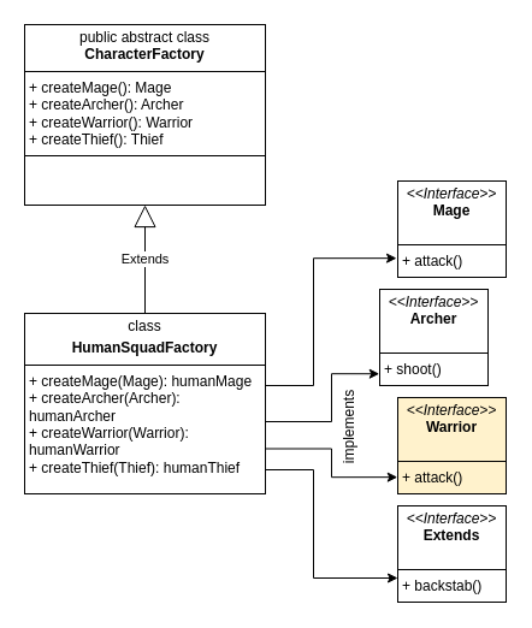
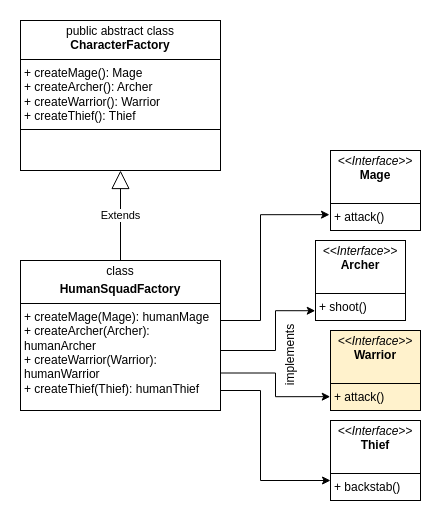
  <mxCell id="0" />
  <mxCell id="1" parent="0" />
  <mxCell id="2" value="&lt;p style=&quot;margin:0px;margin-top:4px;text-align:center;&quot;&gt;public abstract class&lt;br&gt;&lt;b&gt;CharacterFactory&lt;/b&gt;&lt;br&gt;&lt;/p&gt;&lt;hr size=&quot;1&quot; style=&quot;border-style:solid;&quot;&gt;&lt;p style=&quot;margin:0px;margin-left:4px;&quot;&gt;+ createMage(): Mage&lt;br&gt;&lt;/p&gt;&lt;p style=&quot;margin:0px;margin-left:4px;&quot;&gt;+ createArcher(): Archer&lt;br&gt;&lt;/p&gt;&lt;p style=&quot;margin:0px;margin-left:4px;&quot;&gt;+ createWarrior(): Warrior&lt;br&gt;&lt;/p&gt;&lt;p style=&quot;margin:0px;margin-left:4px;&quot;&gt;+ createThief(): Thief&lt;/p&gt;&lt;hr size=&quot;1&quot; style=&quot;border-style:solid;&quot;&gt;&lt;p style=&quot;margin:0px;margin-left:4px;&quot;&gt;&lt;br&gt;&lt;/p&gt;" style="verticalAlign=top;align=left;overflow=fill;html=1;whiteSpace=wrap;" vertex="1" parent="1"><mxGeometry x="20" y="20" width="200" height="150" as="geometry" /></mxCell>
  <mxCell id="3" value="&lt;p style=&quot;margin:0px;margin-top:4px;text-align:center;&quot;&gt;&lt;i&gt;&amp;lt;&amp;lt;Interface&amp;gt;&amp;gt;&lt;/i&gt;&lt;br&gt;&lt;b&gt;Mage&lt;/b&gt;&lt;/p&gt;&lt;p style=&quot;margin:0px;margin-left:4px;&quot;&gt;&lt;br&gt;&lt;/p&gt;&lt;hr size=&quot;1&quot; style=&quot;border-style:solid;&quot;&gt;&lt;p style=&quot;margin:0px;margin-left:4px;&quot;&gt;+ attack()&lt;br&gt;&lt;br&gt;&lt;/p&gt;" style="verticalAlign=top;align=left;overflow=fill;html=1;whiteSpace=wrap;" vertex="1" parent="1"><mxGeometry x="330" y="150" width="90" height="80" as="geometry" /></mxCell>
  <mxCell id="4" value="&lt;p style=&quot;margin:0px;margin-top:4px;text-align:center;&quot;&gt;&lt;i&gt;&amp;lt;&amp;lt;Interface&amp;gt;&amp;gt;&lt;/i&gt;&lt;br&gt;&lt;b&gt;Archer&lt;/b&gt;&lt;/p&gt;&lt;p style=&quot;margin:0px;margin-left:4px;&quot;&gt;&lt;br&gt;&lt;/p&gt;&lt;hr size=&quot;1&quot; style=&quot;border-style:solid;&quot;&gt;&lt;p style=&quot;margin:0px;margin-left:4px;&quot;&gt;+ shoot()&lt;br&gt;&lt;br&gt;&lt;/p&gt;" style="verticalAlign=top;align=left;overflow=fill;html=1;whiteSpace=wrap;" vertex="1" parent="1"><mxGeometry x="315" y="240" width="90" height="80" as="geometry" /></mxCell>
  <mxCell id="5" value="&lt;p style=&quot;margin:0px;margin-top:4px;text-align:center;&quot;&gt;&lt;i&gt;&amp;lt;&amp;lt;Interface&amp;gt;&amp;gt;&lt;/i&gt;&lt;br&gt;&lt;b&gt;Warrior&lt;/b&gt;&lt;/p&gt;&lt;p style=&quot;margin:0px;margin-left:4px;&quot;&gt;&lt;br&gt;&lt;/p&gt;&lt;hr size=&quot;1&quot; style=&quot;border-style:solid;&quot;&gt;&lt;p style=&quot;margin:0px;margin-left:4px;&quot;&gt;+ attack()&lt;br&gt;&lt;br&gt;&lt;/p&gt;" style="verticalAlign=top;align=left;overflow=fill;html=1;whiteSpace=wrap;fillColor=#fff2cc;" vertex="1" parent="1"><mxGeometry x="330" y="330" width="90" height="80" as="geometry" /></mxCell>
  <mxCell id="6" value="&lt;p style=&quot;margin:0px;margin-top:4px;text-align:center;&quot;&gt;class&lt;/p&gt;&lt;p style=&quot;margin:0px;margin-top:4px;text-align:center;&quot;&gt;&lt;b&gt;HumanSquadFactory&lt;/b&gt;&lt;br&gt;&lt;/p&gt;&lt;hr size=&quot;1&quot; style=&quot;border-style:solid;&quot;&gt;&lt;p style=&quot;margin:0px;margin-left:4px;&quot;&gt;&lt;/p&gt;&lt;p style=&quot;margin:0px;margin-left:4px;&quot;&gt;&lt;span style=&quot;background-color: initial;&quot;&gt;+ createMage(Mage): humanMage&lt;/span&gt;&lt;br&gt;&lt;/p&gt;&lt;p style=&quot;margin:0px;margin-left:4px;&quot;&gt;+ createArcher(Archer): humanArcher&lt;span style=&quot;background-color: initial;&quot;&gt;&lt;br&gt;&lt;/span&gt;&lt;/p&gt;&lt;p style=&quot;margin:0px;margin-left:4px;&quot;&gt;&lt;span style=&quot;background-color: initial;&quot;&gt;+ createWarrior(Warrior): humanWarrior&lt;/span&gt;&lt;br&gt;&lt;/p&gt;&lt;p style=&quot;margin:0px;margin-left:4px;&quot;&gt;&lt;span style=&quot;background-color: initial;&quot;&gt;+ createThief(Thief): humanThief&lt;/span&gt;&lt;br&gt;&lt;/p&gt;&lt;p style=&quot;margin: 0px 0px 0px 4px;&quot;&gt;&lt;br&gt;&lt;/p&gt;" style="verticalAlign=top;align=left;overflow=fill;html=1;whiteSpace=wrap;" vertex="1" parent="1"><mxGeometry x="20" y="260" width="200" height="150" as="geometry" /></mxCell>
  <mxCell id="7" value="Extends" style="endArrow=block;endSize=16;endFill=0;html=1;rounded=0;entryX=0.5;entryY=1;entryDx=0;entryDy=0;" edge="1" parent="1" target="2"><mxGeometry width="160" relative="1" as="geometry"><mxPoint x="120" y="260" as="sourcePoint" /><mxPoint x="270" y="260" as="targetPoint" /></mxGeometry></mxCell>
- <mxCell id="8" value="&lt;p style=&quot;margin:0px;margin-top:4px;text-align:center;&quot;&gt;&lt;i&gt;&amp;lt;&amp;lt;Interface&amp;gt;&amp;gt;&lt;/i&gt;&lt;br&gt;&lt;b&gt;Extends&lt;/b&gt;&lt;/p&gt;&lt;p style=&quot;margin:0px;margin-left:4px;&quot;&gt;&lt;br&gt;&lt;/p&gt;&lt;hr size=&quot;1&quot; style=&quot;border-style:solid;&quot;&gt;&lt;p style=&quot;margin:0px;margin-left:4px;&quot;&gt;+ backstab()&lt;br&gt;&lt;br&gt;&lt;/p&gt;" style="verticalAlign=top;align=left;overflow=fill;html=1;whiteSpace=wrap;" vertex="1" parent="1"><mxGeometry x="330" y="420" width="90" height="80" as="geometry" /></mxCell>
+ <mxCell id="8" value="&lt;p style=&quot;margin:0px;margin-top:4px;text-align:center;&quot;&gt;&lt;i&gt;&amp;lt;&amp;lt;Interface&amp;gt;&amp;gt;&lt;/i&gt;&lt;br&gt;&lt;b&gt;Thief&lt;/b&gt;&lt;/p&gt;&lt;p style=&quot;margin:0px;margin-left:4px;&quot;&gt;&lt;br&gt;&lt;/p&gt;&lt;hr size=&quot;1&quot; style=&quot;border-style:solid;&quot;&gt;&lt;p style=&quot;margin:0px;margin-left:4px;&quot;&gt;+ backstab()&lt;br&gt;&lt;br&gt;&lt;/p&gt;" style="verticalAlign=top;align=left;overflow=fill;html=1;whiteSpace=wrap;" vertex="1" parent="1"><mxGeometry x="330" y="420" width="90" height="80" as="geometry" /></mxCell>
  <mxCell id="9" value="implements" style="text;html=1;align=center;verticalAlign=middle;resizable=0;points=[];autosize=1;strokeColor=none;fillColor=none;rotation=-90;" vertex="1" parent="1"><mxGeometry x="250" y="340" width="80" height="30" as="geometry" /></mxCell>
  <mxCell id="10" style="edgeStyle=orthogonalEdgeStyle;rounded=0;orthogonalLoop=1;jettySize=auto;html=1;exitX=0.5;exitY=1;exitDx=0;exitDy=0;" edge="1" parent="1" source="8" target="8"><mxGeometry relative="1" as="geometry" /></mxCell>
  <mxCell id="11" style="edgeStyle=orthogonalEdgeStyle;rounded=0;orthogonalLoop=1;jettySize=auto;html=1;exitX=1;exitY=0.75;exitDx=0;exitDy=0;" edge="1" parent="1"><mxGeometry relative="1" as="geometry"><mxPoint x="220" y="390.01" as="sourcePoint" /><mxPoint x="330" y="480" as="targetPoint" /><Array as="points"><mxPoint x="260" y="390" /><mxPoint x="260" y="480" /><mxPoint x="329" y="480" /></Array></mxGeometry></mxCell>
  <mxCell id="12" style="edgeStyle=orthogonalEdgeStyle;rounded=0;orthogonalLoop=1;jettySize=auto;html=1;entryX=-0.011;entryY=0.802;entryDx=0;entryDy=0;entryPerimeter=0;" edge="1" parent="1" target="3"><mxGeometry relative="1" as="geometry"><mxPoint x="220" y="320" as="sourcePoint" /><Array as="points"><mxPoint x="260" y="320" /><mxPoint x="260" y="214" /></Array></mxGeometry></mxCell>
  <mxCell id="13" style="edgeStyle=orthogonalEdgeStyle;rounded=0;orthogonalLoop=1;jettySize=auto;html=1;entryX=-0.003;entryY=0.878;entryDx=0;entryDy=0;entryPerimeter=0;" edge="1" parent="1" target="4"><mxGeometry relative="1" as="geometry"><mxPoint x="220" y="350" as="sourcePoint" /><Array as="points"><mxPoint x="220" y="350" /><mxPoint x="275" y="350" /><mxPoint x="275" y="310" /></Array></mxGeometry></mxCell>
  <mxCell id="14" style="edgeStyle=orthogonalEdgeStyle;rounded=0;orthogonalLoop=1;jettySize=auto;html=1;exitX=1;exitY=0.75;exitDx=0;exitDy=0;entryX=-0.003;entryY=0.827;entryDx=0;entryDy=0;entryPerimeter=0;" edge="1" parent="1" source="6" target="5"><mxGeometry relative="1" as="geometry" /></mxCell>
